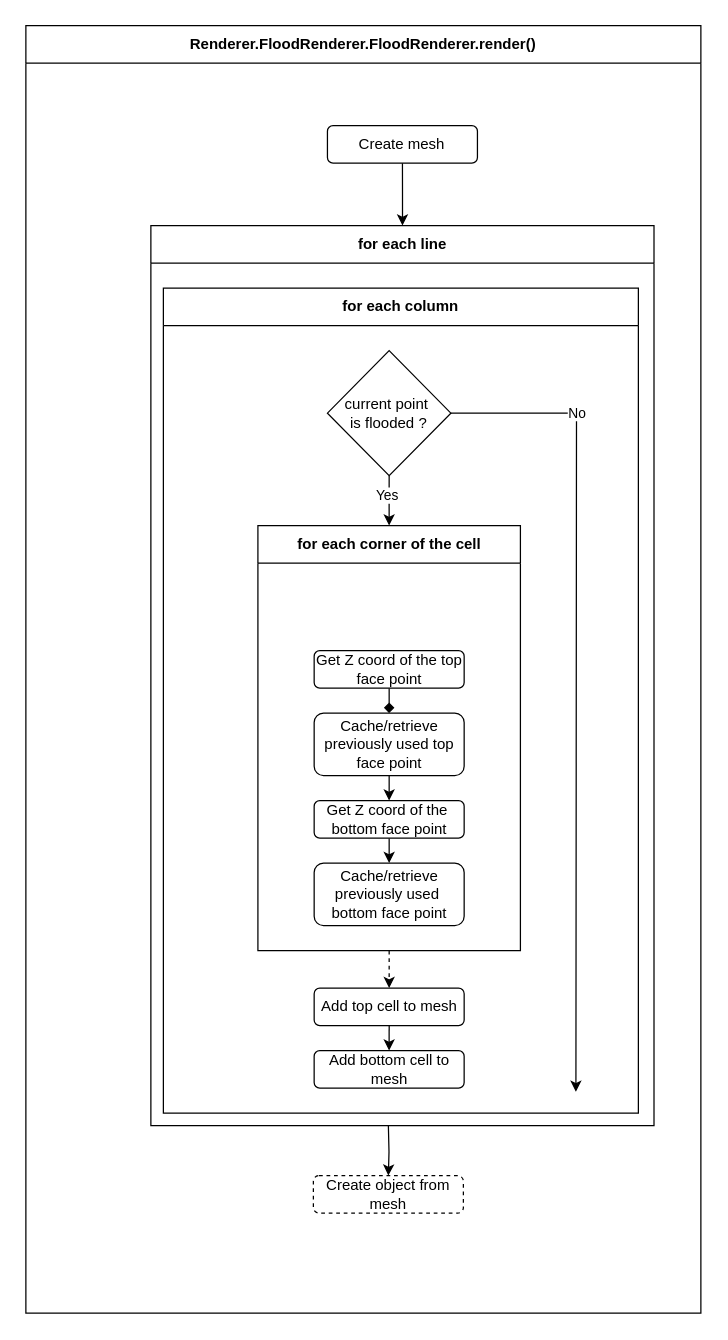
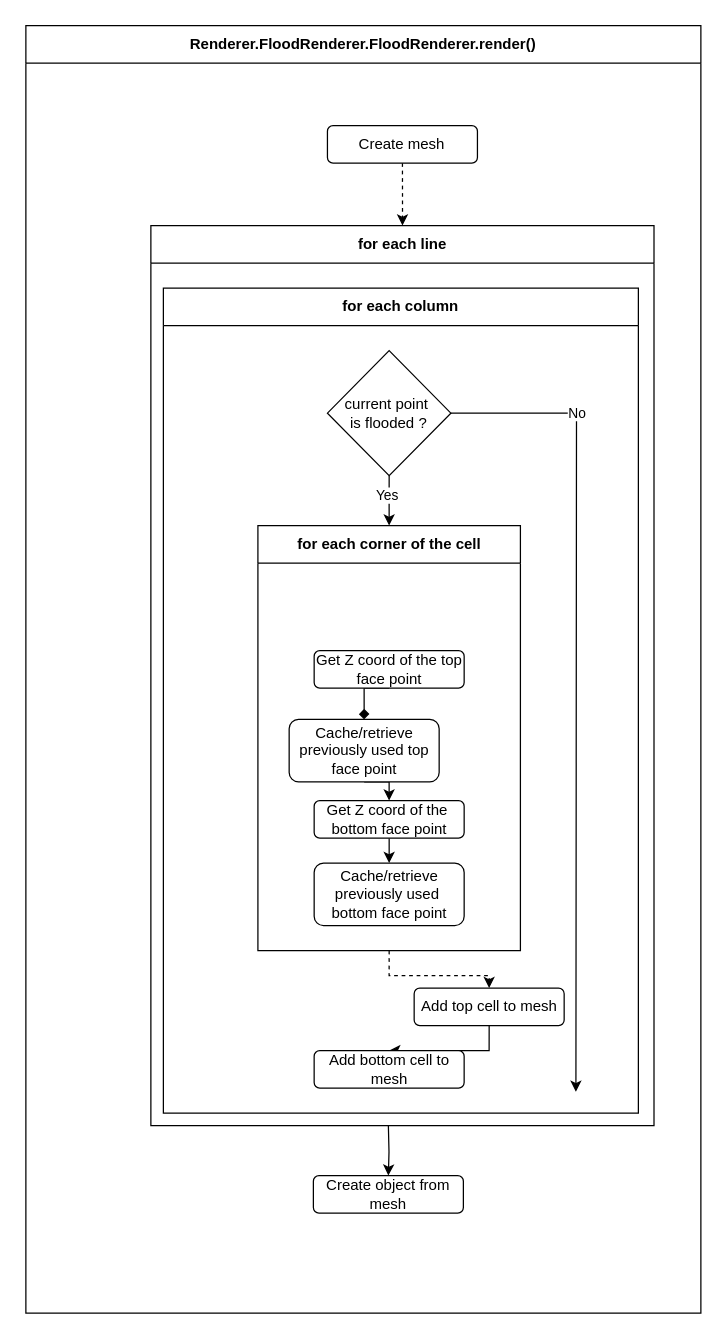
  <mxCell id="0" />
  <mxCell id="1" parent="0" />
  <mxCell id="2" value="Renderer.FloodRenderer.FloodRenderer.render()" style="swimlane;whiteSpace=wrap;html=1;startSize=30;" parent="1" vertex="1"><mxGeometry x="20" y="20" width="540" height="1030" as="geometry"><mxRectangle x="80" y="890" width="250" height="30" as="alternateBounds" /></mxGeometry></mxCell>
- <mxCell id="3" style="edgeStyle=orthogonalEdgeStyle;rounded=0;orthogonalLoop=1;jettySize=auto;html=1;exitX=0.5;exitY=1;exitDx=0;exitDy=0;" parent="2" source="4" target="5" edge="1"><mxGeometry relative="1" as="geometry" /></mxCell>
+ <mxCell id="3" style="edgeStyle=orthogonalEdgeStyle;rounded=0;orthogonalLoop=1;jettySize=auto;html=1;exitX=0.5;exitY=1;exitDx=0;exitDy=0;dashed=1;" parent="2" source="4" target="5" edge="1"><mxGeometry relative="1" as="geometry" /></mxCell>
  <mxCell id="4" value="Create mesh" style="rounded=1;whiteSpace=wrap;html=1;fontSize=12;glass=0;strokeWidth=1;shadow=0;" parent="2" vertex="1"><mxGeometry x="241.25" y="80" width="120" height="30" as="geometry" /></mxCell>
  <mxCell id="5" value="for each line" style="swimlane;whiteSpace=wrap;html=1;startSize=30;" parent="2" vertex="1"><mxGeometry x="100" y="160" width="402.5" height="720" as="geometry" /></mxCell>
  <mxCell id="6" value="for each column" style="swimlane;whiteSpace=wrap;html=1;startSize=30;" vertex="1" parent="5"><mxGeometry x="10" y="50" width="380" height="660" as="geometry" /></mxCell>
  <mxCell id="7" style="edgeStyle=orthogonalEdgeStyle;rounded=0;orthogonalLoop=1;jettySize=auto;html=1;exitX=1;exitY=0.5;exitDx=0;exitDy=0;" edge="1" parent="6" source="11"><mxGeometry relative="1" as="geometry"><mxPoint x="330.03" y="642.97" as="targetPoint" /><mxPoint x="200.0" y="0.0" as="sourcePoint" /></mxGeometry></mxCell>
  <mxCell id="8" value="No" style="edgeLabel;html=1;align=center;verticalAlign=middle;resizable=0;points=[];" vertex="1" connectable="0" parent="7"><mxGeometry x="-0.688" y="1" relative="1" as="geometry"><mxPoint as="offset" /></mxGeometry></mxCell>
  <mxCell id="9" style="edgeStyle=orthogonalEdgeStyle;rounded=0;orthogonalLoop=1;jettySize=auto;html=1;exitX=0.5;exitY=1;exitDx=0;exitDy=0;entryX=0.5;entryY=0;entryDx=0;entryDy=0;" edge="1" parent="6" source="11"><mxGeometry relative="1" as="geometry"><mxPoint x="180.63" y="190" as="targetPoint" /></mxGeometry></mxCell>
  <mxCell id="10" value="Yes" style="edgeLabel;html=1;align=center;verticalAlign=middle;resizable=0;points=[];" vertex="1" connectable="0" parent="9"><mxGeometry x="-0.23" y="-2" relative="1" as="geometry"><mxPoint as="offset" /></mxGeometry></mxCell>
  <mxCell id="11" value="current point&amp;nbsp;&lt;br&gt;is flooded ?" style="rhombus;whiteSpace=wrap;html=1;" vertex="1" parent="6"><mxGeometry x="131.25" y="50" width="98.75" height="100" as="geometry" /></mxCell>
  <mxCell id="12" style="edgeStyle=orthogonalEdgeStyle;rounded=0;orthogonalLoop=1;jettySize=auto;html=1;exitX=0.5;exitY=1;exitDx=0;exitDy=0;entryX=0.5;entryY=0;entryDx=0;entryDy=0;dashed=1;" edge="1" parent="6" source="13" target="22"><mxGeometry relative="1" as="geometry" /></mxCell>
  <mxCell id="13" value="for each corner of the cell" style="swimlane;whiteSpace=wrap;html=1;startSize=30;" vertex="1" parent="6"><mxGeometry x="75.63" y="190" width="210" height="340" as="geometry" /></mxCell>
  <mxCell id="14" style="edgeStyle=orthogonalEdgeStyle;rounded=0;orthogonalLoop=1;jettySize=auto;html=1;exitX=0.5;exitY=1;exitDx=0;exitDy=0;entryX=0.5;entryY=0;entryDx=0;entryDy=0;endArrow=diamond;" edge="1" parent="13" source="15" target="17"><mxGeometry relative="1" as="geometry" /></mxCell>
  <mxCell id="15" value="Get Z coord of the top face point" style="rounded=1;whiteSpace=wrap;html=1;fontSize=12;glass=0;strokeWidth=1;shadow=0;" vertex="1" parent="13"><mxGeometry x="45.0" y="100" width="120" height="30" as="geometry" /></mxCell>
  <mxCell id="16" style="edgeStyle=orthogonalEdgeStyle;rounded=0;orthogonalLoop=1;jettySize=auto;html=1;exitX=0.5;exitY=1;exitDx=0;exitDy=0;entryX=0.5;entryY=0;entryDx=0;entryDy=0;" edge="1" parent="13" source="17" target="19"><mxGeometry relative="1" as="geometry" /></mxCell>
- <mxCell id="17" value="Cache/retrieve previously used top face point" style="rounded=1;whiteSpace=wrap;html=1;fontSize=12;glass=0;strokeWidth=1;shadow=0;" vertex="1" parent="13"><mxGeometry x="45" y="150" width="120" height="50" as="geometry" /></mxCell>
+ <mxCell id="17" value="Cache/retrieve previously used top face point" style="rounded=1;whiteSpace=wrap;html=1;fontSize=12;glass=0;strokeWidth=1;shadow=0;" vertex="1" parent="13"><mxGeometry x="25" y="155" width="120" height="50" as="geometry" /></mxCell>
  <mxCell id="18" style="edgeStyle=orthogonalEdgeStyle;rounded=0;orthogonalLoop=1;jettySize=auto;html=1;exitX=0.5;exitY=1;exitDx=0;exitDy=0;entryX=0.5;entryY=0;entryDx=0;entryDy=0;" edge="1" parent="13" source="19" target="20"><mxGeometry relative="1" as="geometry" /></mxCell>
  <mxCell id="19" value="Get Z coord of the&amp;nbsp;&lt;br&gt;bottom face point" style="rounded=1;whiteSpace=wrap;html=1;fontSize=12;glass=0;strokeWidth=1;shadow=0;" vertex="1" parent="13"><mxGeometry x="45" y="220" width="120" height="30" as="geometry" /></mxCell>
  <mxCell id="20" value="Cache/retrieve previously used&amp;nbsp;&lt;br&gt;bottom face point" style="rounded=1;whiteSpace=wrap;html=1;fontSize=12;glass=0;strokeWidth=1;shadow=0;" vertex="1" parent="13"><mxGeometry x="45" y="270" width="120" height="50" as="geometry" /></mxCell>
  <mxCell id="21" style="edgeStyle=orthogonalEdgeStyle;rounded=0;orthogonalLoop=1;jettySize=auto;html=1;exitX=0.5;exitY=1;exitDx=0;exitDy=0;entryX=0.5;entryY=0;entryDx=0;entryDy=0;" edge="1" parent="6" source="22" target="23"><mxGeometry relative="1" as="geometry" /></mxCell>
- <mxCell id="22" value="Add top cell to mesh" style="rounded=1;whiteSpace=wrap;html=1;fontSize=12;glass=0;strokeWidth=1;shadow=0;" vertex="1" parent="6"><mxGeometry x="120.63" y="560" width="120" height="30" as="geometry" /></mxCell>
+ <mxCell id="22" value="Add top cell to mesh" style="rounded=1;whiteSpace=wrap;html=1;fontSize=12;glass=0;strokeWidth=1;shadow=0;" vertex="1" parent="6"><mxGeometry x="200.63" y="560" width="120" height="30" as="geometry" /></mxCell>
  <mxCell id="23" value="Add bottom cell to mesh" style="rounded=1;whiteSpace=wrap;html=1;fontSize=12;glass=0;strokeWidth=1;shadow=0;" vertex="1" parent="6"><mxGeometry x="120.62" y="610" width="120" height="30" as="geometry" /></mxCell>
  <mxCell id="24" style="edgeStyle=orthogonalEdgeStyle;rounded=0;orthogonalLoop=1;jettySize=auto;html=1;exitX=0.5;exitY=1;exitDx=0;exitDy=0;entryX=0.5;entryY=0;entryDx=0;entryDy=0;" edge="1" parent="2" target="25"><mxGeometry relative="1" as="geometry"><mxPoint x="290" y="880" as="sourcePoint" /></mxGeometry></mxCell>
- <mxCell id="25" value="Create object from mesh" style="rounded=1;whiteSpace=wrap;html=1;fontSize=12;glass=0;strokeWidth=1;shadow=0;dashed=1;" vertex="1" parent="2"><mxGeometry x="230" y="920" width="120" height="30" as="geometry" /></mxCell>
+ <mxCell id="25" value="Create object from mesh" style="rounded=1;whiteSpace=wrap;html=1;fontSize=12;glass=0;strokeWidth=1;shadow=0;" vertex="1" parent="2"><mxGeometry x="230" y="920" width="120" height="30" as="geometry" /></mxCell>
